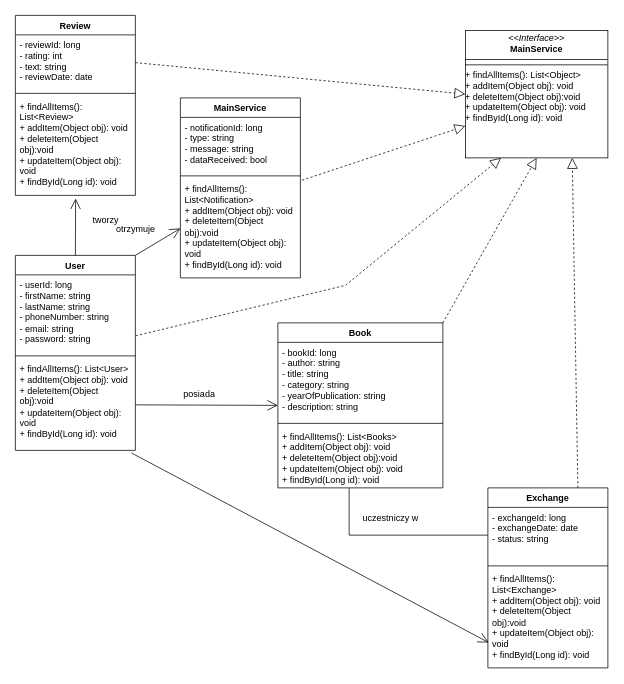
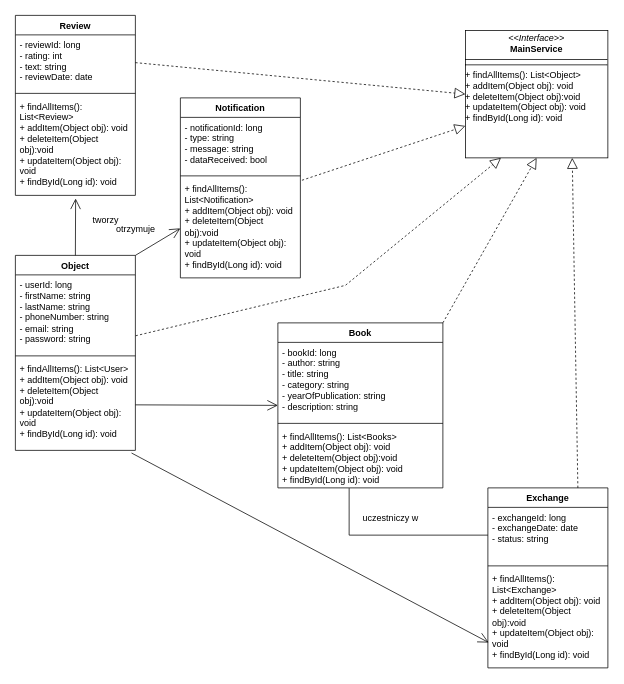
  <mxCell id="0" />
  <mxCell id="1" parent="0" />
  <mxCell id="2" value="Book" style="swimlane;fontStyle=1;align=center;verticalAlign=top;childLayout=stackLayout;horizontal=1;startSize=26;horizontalStack=0;resizeParent=1;resizeParentMax=0;resizeLast=0;collapsible=1;marginBottom=0;whiteSpace=wrap;html=1;" vertex="1" parent="1"><mxGeometry x="370" y="430" width="220" height="220" as="geometry" /></mxCell>
  <mxCell id="3" value="&lt;div&gt;- bookId: long&lt;/div&gt;&lt;div&gt;- author: string&lt;/div&gt;&lt;div&gt;- title: string&lt;/div&gt;&lt;div&gt;- category: string&lt;/div&gt;&lt;div&gt;- yearOfPublication: string&lt;br&gt;&lt;/div&gt;&lt;div&gt;- description: string&lt;br&gt;&lt;/div&gt;" style="text;strokeColor=none;fillColor=none;align=left;verticalAlign=top;spacingLeft=4;spacingRight=4;overflow=hidden;rotatable=0;points=[[0,0.5],[1,0.5]];portConstraint=eastwest;whiteSpace=wrap;html=1;" vertex="1" parent="2"><mxGeometry y="26" width="220" height="104" as="geometry" /></mxCell>
  <mxCell id="4" value="" style="line;strokeWidth=1;fillColor=none;align=left;verticalAlign=middle;spacingTop=-1;spacingLeft=3;spacingRight=3;rotatable=0;labelPosition=right;points=[];portConstraint=eastwest;strokeColor=inherit;" vertex="1" parent="2"><mxGeometry y="130" width="220" height="8" as="geometry" /></mxCell>
  <mxCell id="5" value="&lt;div&gt;+ findAllItems(): List&amp;lt;Books&amp;gt;&lt;br&gt;&lt;/div&gt;&lt;div&gt;+ addItem(Object obj): void&lt;/div&gt;&lt;div&gt;+ deleteItem(Object obj):void&lt;/div&gt;&lt;div&gt;+ updateItem(Object obj): void &lt;br&gt;&lt;/div&gt;&lt;div&gt;+ findById(Long id): void&lt;br&gt;&lt;/div&gt;" style="text;strokeColor=none;fillColor=none;align=left;verticalAlign=top;spacingLeft=4;spacingRight=4;overflow=hidden;rotatable=0;points=[[0,0.5],[1,0.5]];portConstraint=eastwest;whiteSpace=wrap;html=1;" vertex="1" parent="2"><mxGeometry y="138" width="220" height="82" as="geometry" /></mxCell>
- <mxCell id="6" value="User" style="swimlane;fontStyle=1;align=center;verticalAlign=top;childLayout=stackLayout;horizontal=1;startSize=26;horizontalStack=0;resizeParent=1;resizeParentMax=0;resizeLast=0;collapsible=1;marginBottom=0;whiteSpace=wrap;html=1;" vertex="1" parent="1"><mxGeometry x="20" y="340" width="160" height="260" as="geometry" /></mxCell>
+ <mxCell id="6" value="Object" style="swimlane;fontStyle=1;align=center;verticalAlign=top;childLayout=stackLayout;horizontal=1;startSize=26;horizontalStack=0;resizeParent=1;resizeParentMax=0;resizeLast=0;collapsible=1;marginBottom=0;whiteSpace=wrap;html=1;" vertex="1" parent="1"><mxGeometry x="20" y="340" width="160" height="260" as="geometry" /></mxCell>
  <mxCell id="7" value="&lt;div&gt;- userId: long&lt;/div&gt;&lt;div&gt;- firstName: string&lt;/div&gt;&lt;div&gt;- lastName: string&lt;/div&gt;&lt;div&gt;- phoneNumber: string&lt;br&gt;&lt;/div&gt;&lt;div&gt;- email: string&lt;/div&gt;&lt;div&gt;- password: string&lt;br&gt;&lt;/div&gt;" style="text;strokeColor=none;fillColor=none;align=left;verticalAlign=top;spacingLeft=4;spacingRight=4;overflow=hidden;rotatable=0;points=[[0,0.5],[1,0.5]];portConstraint=eastwest;whiteSpace=wrap;html=1;" vertex="1" parent="6"><mxGeometry y="26" width="160" height="104" as="geometry" /></mxCell>
  <mxCell id="8" value="" style="line;strokeWidth=1;fillColor=none;align=left;verticalAlign=middle;spacingTop=-1;spacingLeft=3;spacingRight=3;rotatable=0;labelPosition=right;points=[];portConstraint=eastwest;strokeColor=inherit;" vertex="1" parent="6"><mxGeometry y="130" width="160" height="8" as="geometry" /></mxCell>
  <mxCell id="9" value="&lt;div&gt;+ findAllItems(): List&amp;lt;User&amp;gt;&lt;br&gt;&lt;/div&gt;&lt;div&gt;+ addItem(Object obj): void&lt;/div&gt;&lt;div&gt;+ deleteItem(Object obj):void&lt;/div&gt;&lt;div&gt;+ updateItem(Object obj): void &lt;br&gt;&lt;/div&gt;&lt;div&gt;+ findById(Long id): void&lt;br&gt;&lt;/div&gt;" style="text;strokeColor=none;fillColor=none;align=left;verticalAlign=top;spacingLeft=4;spacingRight=4;overflow=hidden;rotatable=0;points=[[0,0.5],[1,0.5]];portConstraint=eastwest;whiteSpace=wrap;html=1;" vertex="1" parent="6"><mxGeometry y="138" width="160" height="122" as="geometry" /></mxCell>
  <mxCell id="10" value="Exchange" style="swimlane;fontStyle=1;align=center;verticalAlign=top;childLayout=stackLayout;horizontal=1;startSize=26;horizontalStack=0;resizeParent=1;resizeParentMax=0;resizeLast=0;collapsible=1;marginBottom=0;whiteSpace=wrap;html=1;" vertex="1" parent="1"><mxGeometry x="650" y="650" width="160" height="240" as="geometry" /></mxCell>
  <mxCell id="11" value="&lt;div&gt;- exchangeId: long&lt;/div&gt;&lt;div&gt;- exchangeDate: date&lt;br&gt;&lt;/div&gt;&lt;div&gt;- status: string&lt;br&gt;&lt;/div&gt;" style="text;strokeColor=none;fillColor=none;align=left;verticalAlign=top;spacingLeft=4;spacingRight=4;overflow=hidden;rotatable=0;points=[[0,0.5],[1,0.5]];portConstraint=eastwest;whiteSpace=wrap;html=1;" vertex="1" parent="10"><mxGeometry y="26" width="160" height="74" as="geometry" /></mxCell>
  <mxCell id="12" value="" style="line;strokeWidth=1;fillColor=none;align=left;verticalAlign=middle;spacingTop=-1;spacingLeft=3;spacingRight=3;rotatable=0;labelPosition=right;points=[];portConstraint=eastwest;strokeColor=inherit;" vertex="1" parent="10"><mxGeometry y="100" width="160" height="8" as="geometry" /></mxCell>
  <mxCell id="13" value="&lt;div&gt;+ findAllItems(): List&amp;lt;Exchange&amp;gt;&lt;br&gt;&lt;/div&gt;&lt;div&gt;+ addItem(Object obj): void&lt;/div&gt;&lt;div&gt;+ deleteItem(Object obj):void&lt;/div&gt;&lt;div&gt;+ updateItem(Object obj): void &lt;br&gt;&lt;/div&gt;&lt;div&gt;+ findById(Long id): void&lt;br&gt;&lt;/div&gt;" style="text;strokeColor=none;fillColor=none;align=left;verticalAlign=top;spacingLeft=4;spacingRight=4;overflow=hidden;rotatable=0;points=[[0,0.5],[1,0.5]];portConstraint=eastwest;whiteSpace=wrap;html=1;" vertex="1" parent="10"><mxGeometry y="108" width="160" height="132" as="geometry" /></mxCell>
- <mxCell id="14" value="MainService" style="swimlane;fontStyle=1;align=center;verticalAlign=top;childLayout=stackLayout;horizontal=1;startSize=26;horizontalStack=0;resizeParent=1;resizeParentMax=0;resizeLast=0;collapsible=1;marginBottom=0;whiteSpace=wrap;html=1;" vertex="1" parent="1"><mxGeometry x="240" y="130" width="160" height="240" as="geometry" /></mxCell>
+ <mxCell id="14" value="Notification" style="swimlane;fontStyle=1;align=center;verticalAlign=top;childLayout=stackLayout;horizontal=1;startSize=26;horizontalStack=0;resizeParent=1;resizeParentMax=0;resizeLast=0;collapsible=1;marginBottom=0;whiteSpace=wrap;html=1;" vertex="1" parent="1"><mxGeometry x="240" y="130" width="160" height="240" as="geometry" /></mxCell>
  <mxCell id="15" value="&lt;div&gt;- notificationId: long&lt;/div&gt;&lt;div&gt;- type: string&lt;br&gt;&lt;/div&gt;&lt;div&gt;- message: string&lt;/div&gt;&lt;div&gt;- dataReceived: bool&lt;br&gt;&lt;/div&gt;" style="text;strokeColor=none;fillColor=none;align=left;verticalAlign=top;spacingLeft=4;spacingRight=4;overflow=hidden;rotatable=0;points=[[0,0.5],[1,0.5]];portConstraint=eastwest;whiteSpace=wrap;html=1;" vertex="1" parent="14"><mxGeometry y="26" width="160" height="74" as="geometry" /></mxCell>
  <mxCell id="16" value="" style="line;strokeWidth=1;fillColor=none;align=left;verticalAlign=middle;spacingTop=-1;spacingLeft=3;spacingRight=3;rotatable=0;labelPosition=right;points=[];portConstraint=eastwest;strokeColor=inherit;" vertex="1" parent="14"><mxGeometry y="100" width="160" height="8" as="geometry" /></mxCell>
  <mxCell id="17" value="&lt;div&gt;+ findAllItems(): List&amp;lt;Notification&amp;gt;&lt;br&gt;&lt;/div&gt;&lt;div&gt;+ addItem(Object obj): void&lt;/div&gt;&lt;div&gt;+ deleteItem(Object obj):void&lt;/div&gt;&lt;div&gt;+ updateItem(Object obj): void &lt;br&gt;&lt;/div&gt;&lt;div&gt;+ findById(Long id): void&lt;br&gt;&lt;/div&gt;" style="text;strokeColor=none;fillColor=none;align=left;verticalAlign=top;spacingLeft=4;spacingRight=4;overflow=hidden;rotatable=0;points=[[0,0.5],[1,0.5]];portConstraint=eastwest;whiteSpace=wrap;html=1;" vertex="1" parent="14"><mxGeometry y="108" width="160" height="132" as="geometry" /></mxCell>
  <mxCell id="18" value="Review" style="swimlane;fontStyle=1;align=center;verticalAlign=top;childLayout=stackLayout;horizontal=1;startSize=26;horizontalStack=0;resizeParent=1;resizeParentMax=0;resizeLast=0;collapsible=1;marginBottom=0;whiteSpace=wrap;html=1;" vertex="1" parent="1"><mxGeometry x="20" width="160" height="240" as="geometry" y="20" /></mxCell>
  <mxCell id="19" value="&lt;div&gt;- reviewId: long&lt;/div&gt;&lt;div&gt;- rating: int&lt;/div&gt;&lt;div&gt;- text: string&lt;br&gt;&lt;/div&gt;&lt;div&gt;- reviewDate: date&lt;br&gt;&lt;/div&gt;" style="text;strokeColor=none;fillColor=none;align=left;verticalAlign=top;spacingLeft=4;spacingRight=4;overflow=hidden;rotatable=0;points=[[0,0.5],[1,0.5]];portConstraint=eastwest;whiteSpace=wrap;html=1;" vertex="1" parent="18"><mxGeometry y="26" width="160" height="74" as="geometry" /></mxCell>
  <mxCell id="20" value="" style="line;strokeWidth=1;fillColor=none;align=left;verticalAlign=middle;spacingTop=-1;spacingLeft=3;spacingRight=3;rotatable=0;labelPosition=right;points=[];portConstraint=eastwest;strokeColor=inherit;" vertex="1" parent="18"><mxGeometry y="100" width="160" height="8" as="geometry" /></mxCell>
  <mxCell id="21" value="&lt;div&gt;+ findAllItems(): List&amp;lt;Review&amp;gt;&lt;br&gt;&lt;/div&gt;&lt;div&gt;+ addItem(Object obj): void&lt;/div&gt;&lt;div&gt;+ deleteItem(Object obj):void&lt;/div&gt;&lt;div&gt;+ updateItem(Object obj): void &lt;br&gt;&lt;/div&gt;&lt;div&gt;+ findById(Long id): void&lt;br&gt;&lt;/div&gt;" style="text;strokeColor=none;fillColor=none;align=left;verticalAlign=top;spacingLeft=4;spacingRight=4;overflow=hidden;rotatable=0;points=[[0,0.5],[1,0.5]];portConstraint=eastwest;whiteSpace=wrap;html=1;" vertex="1" parent="18"><mxGeometry y="108" width="160" height="132" as="geometry" /></mxCell>
  <mxCell id="22" value="&lt;p style=&quot;margin:0px;margin-top:4px;text-align:center;&quot;&gt;&lt;i&gt;&amp;lt;&amp;lt;Interface&amp;gt;&amp;gt;&lt;/i&gt;&lt;br&gt;&lt;b&gt;MainService&lt;/b&gt;&lt;/p&gt;&lt;hr size=&quot;1&quot; style=&quot;border-style:solid;&quot;&gt;&lt;hr size=&quot;1&quot; style=&quot;border-style:solid;&quot;&gt;&lt;div&gt;+ findAllItems(): List&amp;lt;Object&amp;gt;&lt;br&gt;&lt;/div&gt;&lt;div&gt;+ addItem(Object obj): void&lt;/div&gt;&lt;div&gt;+ deleteItem(Object obj):void&lt;/div&gt;&lt;div&gt;+ updateItem(Object obj): void &lt;br&gt;&lt;/div&gt;&lt;div&gt;+ findById(Long id): void&lt;br&gt;&lt;/div&gt;&lt;p style=&quot;margin:0px;margin-left:4px;&quot;&gt;&lt;/p&gt;" style="verticalAlign=top;align=left;overflow=fill;html=1;whiteSpace=wrap;" vertex="1" parent="1"><mxGeometry x="620" y="40" width="190" height="170" as="geometry" /></mxCell>
  <mxCell id="23" value="" style="endArrow=open;endFill=1;endSize=12;html=1;rounded=0;entryX=0;entryY=0.5;entryDx=0;entryDy=0;" edge="1" parent="1" source="9" target="2"><mxGeometry width="160" relative="1" as="geometry"><mxPoint x="180" y="420" as="sourcePoint" /><mxPoint x="360" y="420" as="targetPoint" /></mxGeometry></mxCell>
- <mxCell id="24" value="posiada" style="text;html=1;align=center;verticalAlign=middle;resizable=0;points=[];autosize=1;strokeColor=none;fillColor=none;" vertex="1" parent="1"><mxGeometry x="230" y="510" width="70" height="30" as="geometry" /></mxCell>
  <mxCell id="25" value="" style="endArrow=open;endFill=1;endSize=12;html=1;rounded=0;entryX=0.502;entryY=1.032;entryDx=0;entryDy=0;entryPerimeter=0;exitX=0.5;exitY=0;exitDx=0;exitDy=0;" edge="1" parent="1" source="6" target="21"><mxGeometry width="160" relative="1" as="geometry"><mxPoint x="360" y="340" as="sourcePoint" /><mxPoint x="520" y="340" as="targetPoint" /></mxGeometry></mxCell>
  <mxCell id="26" value="tworzy" style="text;html=1;align=center;verticalAlign=middle;resizable=0;points=[];autosize=1;strokeColor=none;fillColor=none;" vertex="1" parent="1"><mxGeometry x="110" y="278" width="60" height="30" as="geometry" /></mxCell>
  <mxCell id="27" value="" style="endArrow=open;endFill=1;endSize=12;html=1;rounded=0;exitX=1;exitY=0;exitDx=0;exitDy=0;entryX=0;entryY=0.5;entryDx=0;entryDy=0;" edge="1" parent="1" source="6" target="17"><mxGeometry width="160" relative="1" as="geometry"><mxPoint x="360" y="340" as="sourcePoint" /><mxPoint x="520" y="340" as="targetPoint" /></mxGeometry></mxCell>
  <mxCell id="28" value="otrzymuje" style="text;html=1;align=center;verticalAlign=middle;resizable=0;points=[];autosize=1;strokeColor=none;fillColor=none;" vertex="1" parent="1"><mxGeometry x="140" y="290" width="80" height="30" as="geometry" /></mxCell>
  <mxCell id="29" value="" style="endArrow=none;html=1;edgeStyle=orthogonalEdgeStyle;rounded=0;exitX=0.432;exitY=1.004;exitDx=0;exitDy=0;exitPerimeter=0;" edge="1" parent="1" source="5" target="11"><mxGeometry relative="1" as="geometry"><mxPoint x="380" y="750" as="sourcePoint" /><mxPoint x="540" y="750" as="targetPoint" /></mxGeometry></mxCell>
  <mxCell id="30" value="" style="endArrow=open;endFill=1;endSize=12;html=1;rounded=0;exitX=0.968;exitY=1.029;exitDx=0;exitDy=0;exitPerimeter=0;entryX=0.007;entryY=0.744;entryDx=0;entryDy=0;entryPerimeter=0;" edge="1" parent="1" source="9" target="13"><mxGeometry width="160" relative="1" as="geometry"><mxPoint x="180" y="670" as="sourcePoint" /><mxPoint x="340" y="670" as="targetPoint" /></mxGeometry></mxCell>
  <mxCell id="31" value="uczestniczy w" style="text;html=1;align=center;verticalAlign=middle;resizable=0;points=[];autosize=1;strokeColor=none;fillColor=none;" vertex="1" parent="1"><mxGeometry x="470" y="675" width="100" height="30" as="geometry" /></mxCell>
  <mxCell id="32" value="" style="endArrow=block;dashed=1;endFill=0;endSize=12;html=1;rounded=0;entryX=0.75;entryY=1;entryDx=0;entryDy=0;exitX=0.75;exitY=0;exitDx=0;exitDy=0;" edge="1" parent="1" source="10" target="22"><mxGeometry width="160" relative="1" as="geometry"><mxPoint x="500" y="570" as="sourcePoint" /><mxPoint x="660" y="570" as="targetPoint" /></mxGeometry></mxCell>
  <mxCell id="33" value="" style="endArrow=block;dashed=1;endFill=0;endSize=12;html=1;rounded=0;entryX=0.5;entryY=1;entryDx=0;entryDy=0;exitX=1;exitY=0;exitDx=0;exitDy=0;" edge="1" parent="1" source="2" target="22"><mxGeometry width="160" relative="1" as="geometry"><mxPoint x="780" y="660" as="sourcePoint" /><mxPoint x="773" y="220" as="targetPoint" /></mxGeometry></mxCell>
  <mxCell id="34" value="" style="endArrow=block;dashed=1;endFill=0;endSize=12;html=1;rounded=0;entryX=0.25;entryY=1;entryDx=0;entryDy=0;exitX=1.002;exitY=0.781;exitDx=0;exitDy=0;exitPerimeter=0;" edge="1" parent="1" source="7" target="22"><mxGeometry width="160" relative="1" as="geometry"><mxPoint x="600" y="440" as="sourcePoint" /><mxPoint x="725" y="220" as="targetPoint" /><Array as="points"><mxPoint x="460" y="380" /></Array></mxGeometry></mxCell>
  <mxCell id="35" value="" style="endArrow=block;dashed=1;endFill=0;endSize=12;html=1;rounded=0;entryX=0;entryY=0.75;entryDx=0;entryDy=0;exitX=1.013;exitY=0.014;exitDx=0;exitDy=0;exitPerimeter=0;" edge="1" parent="1" source="17" target="22"><mxGeometry width="160" relative="1" as="geometry"><mxPoint x="600" y="440" as="sourcePoint" /><mxPoint x="725" y="220" as="targetPoint" /></mxGeometry></mxCell>
  <mxCell id="36" value="" style="endArrow=block;dashed=1;endFill=0;endSize=12;html=1;rounded=0;entryX=0;entryY=0.5;entryDx=0;entryDy=0;exitX=1;exitY=0.5;exitDx=0;exitDy=0;" edge="1" parent="1" source="19" target="22"><mxGeometry width="160" relative="1" as="geometry"><mxPoint x="300" y="112" as="sourcePoint" /><mxPoint x="518" y="40" as="targetPoint" /></mxGeometry></mxCell>
